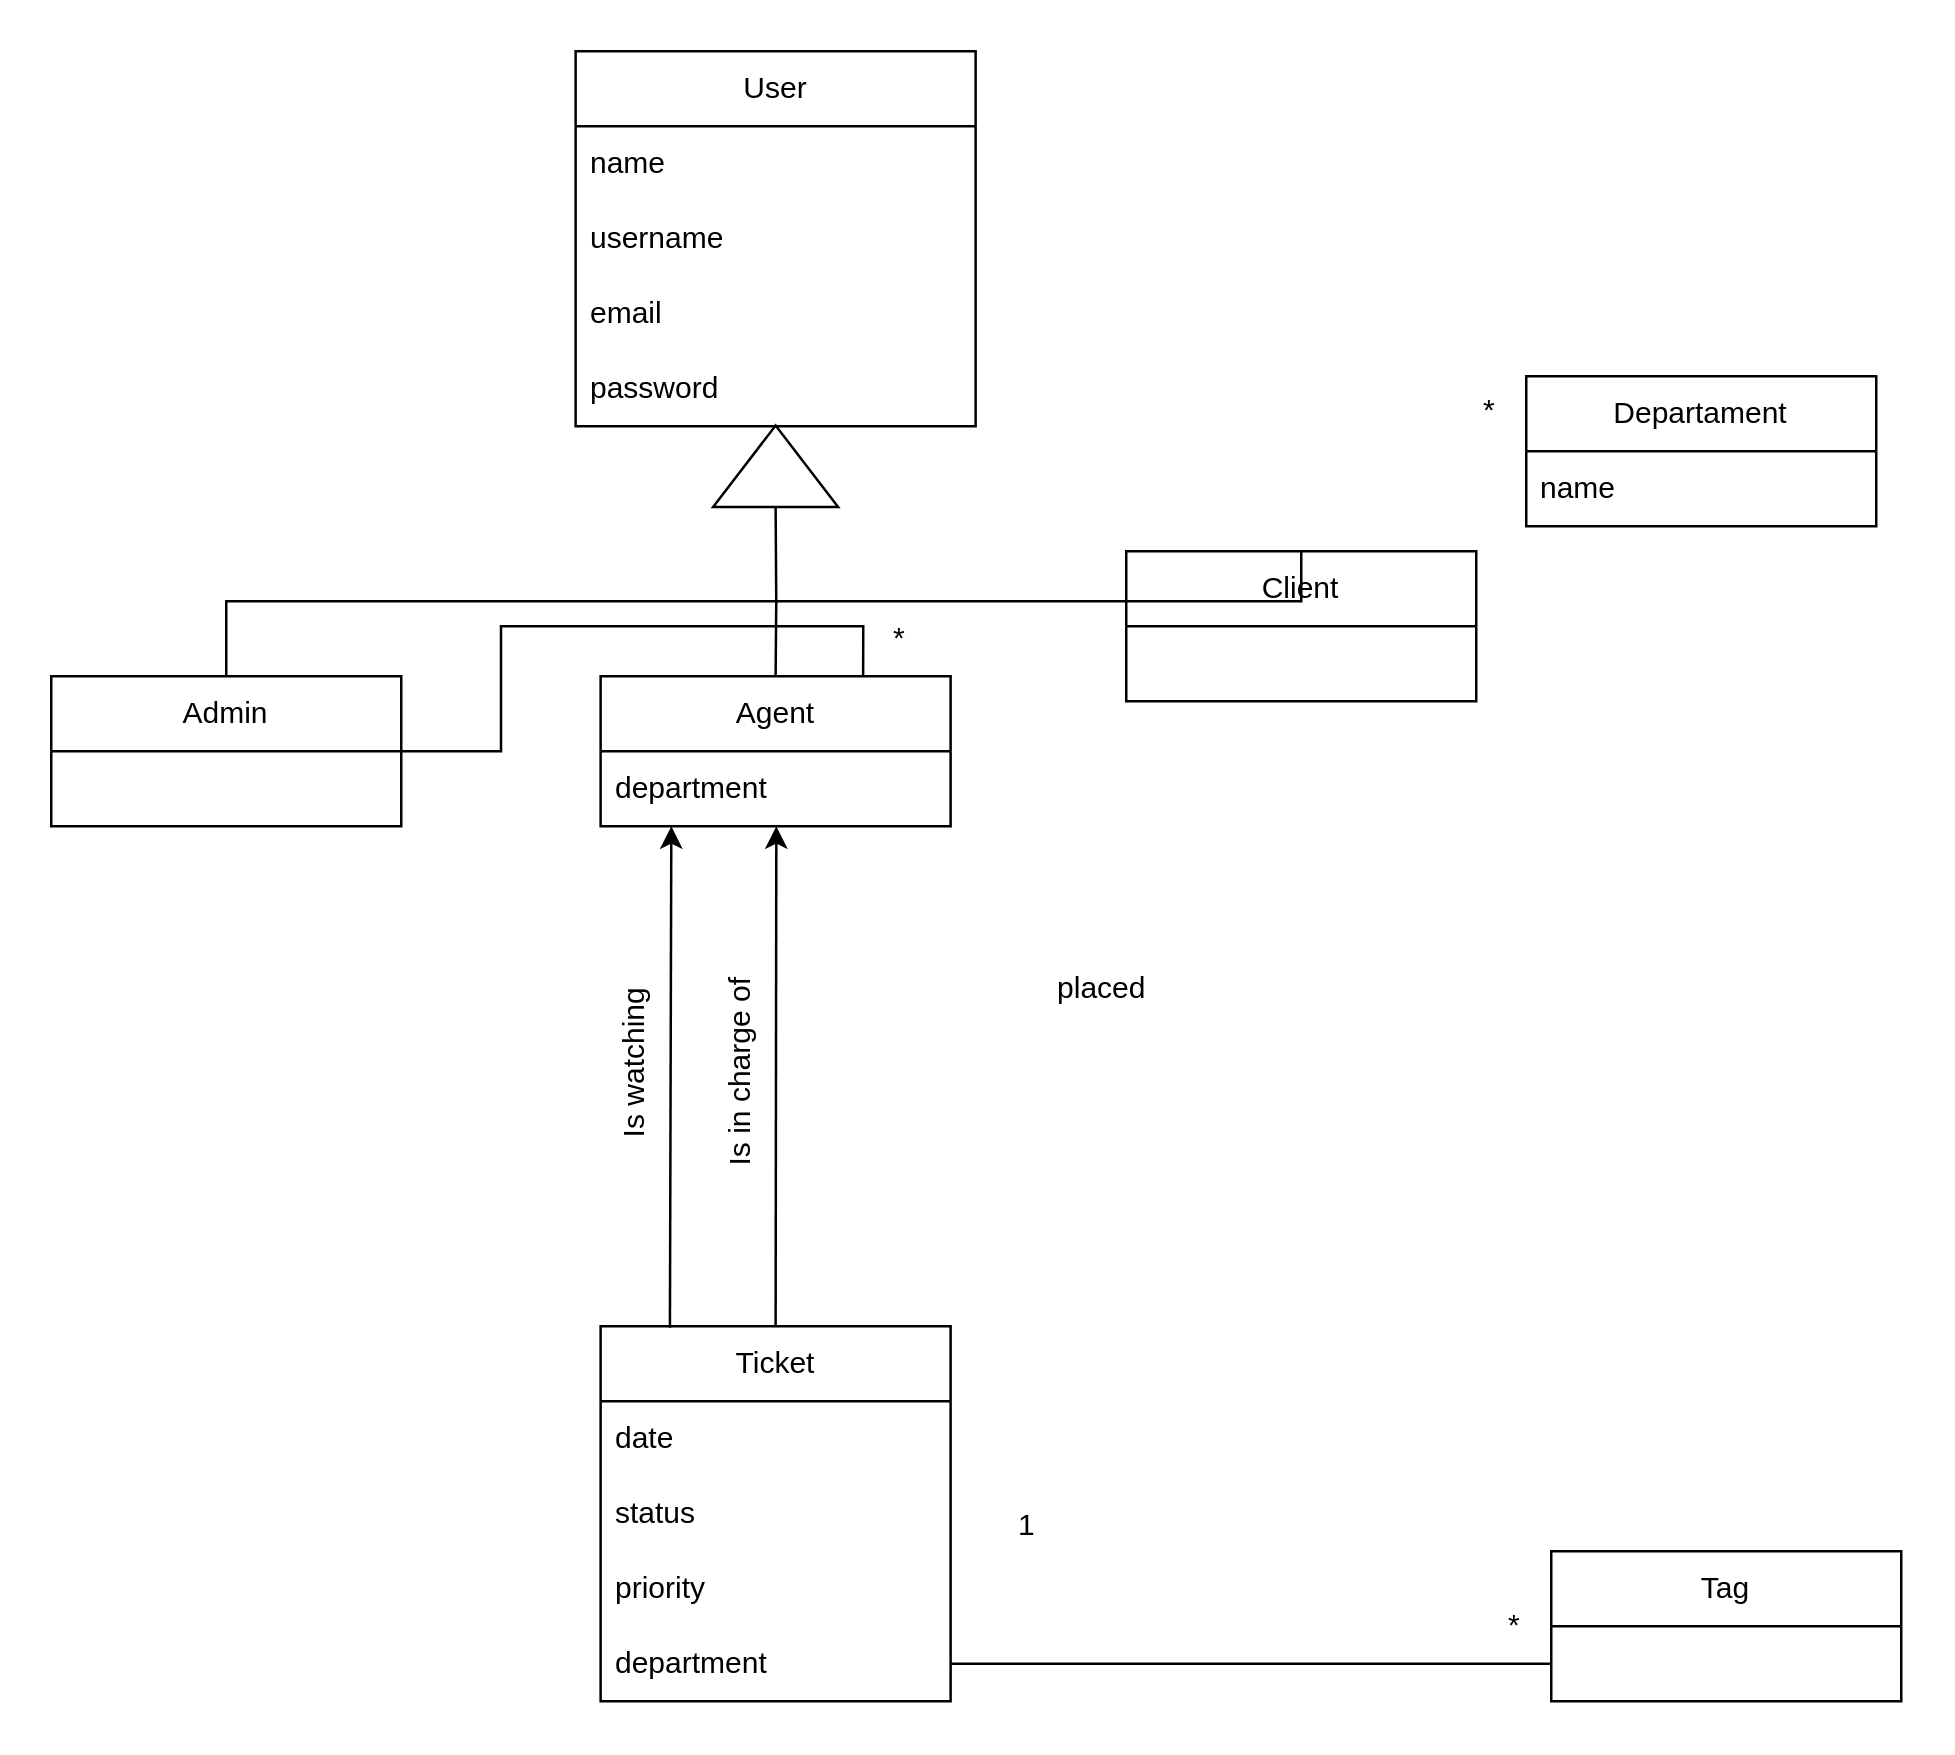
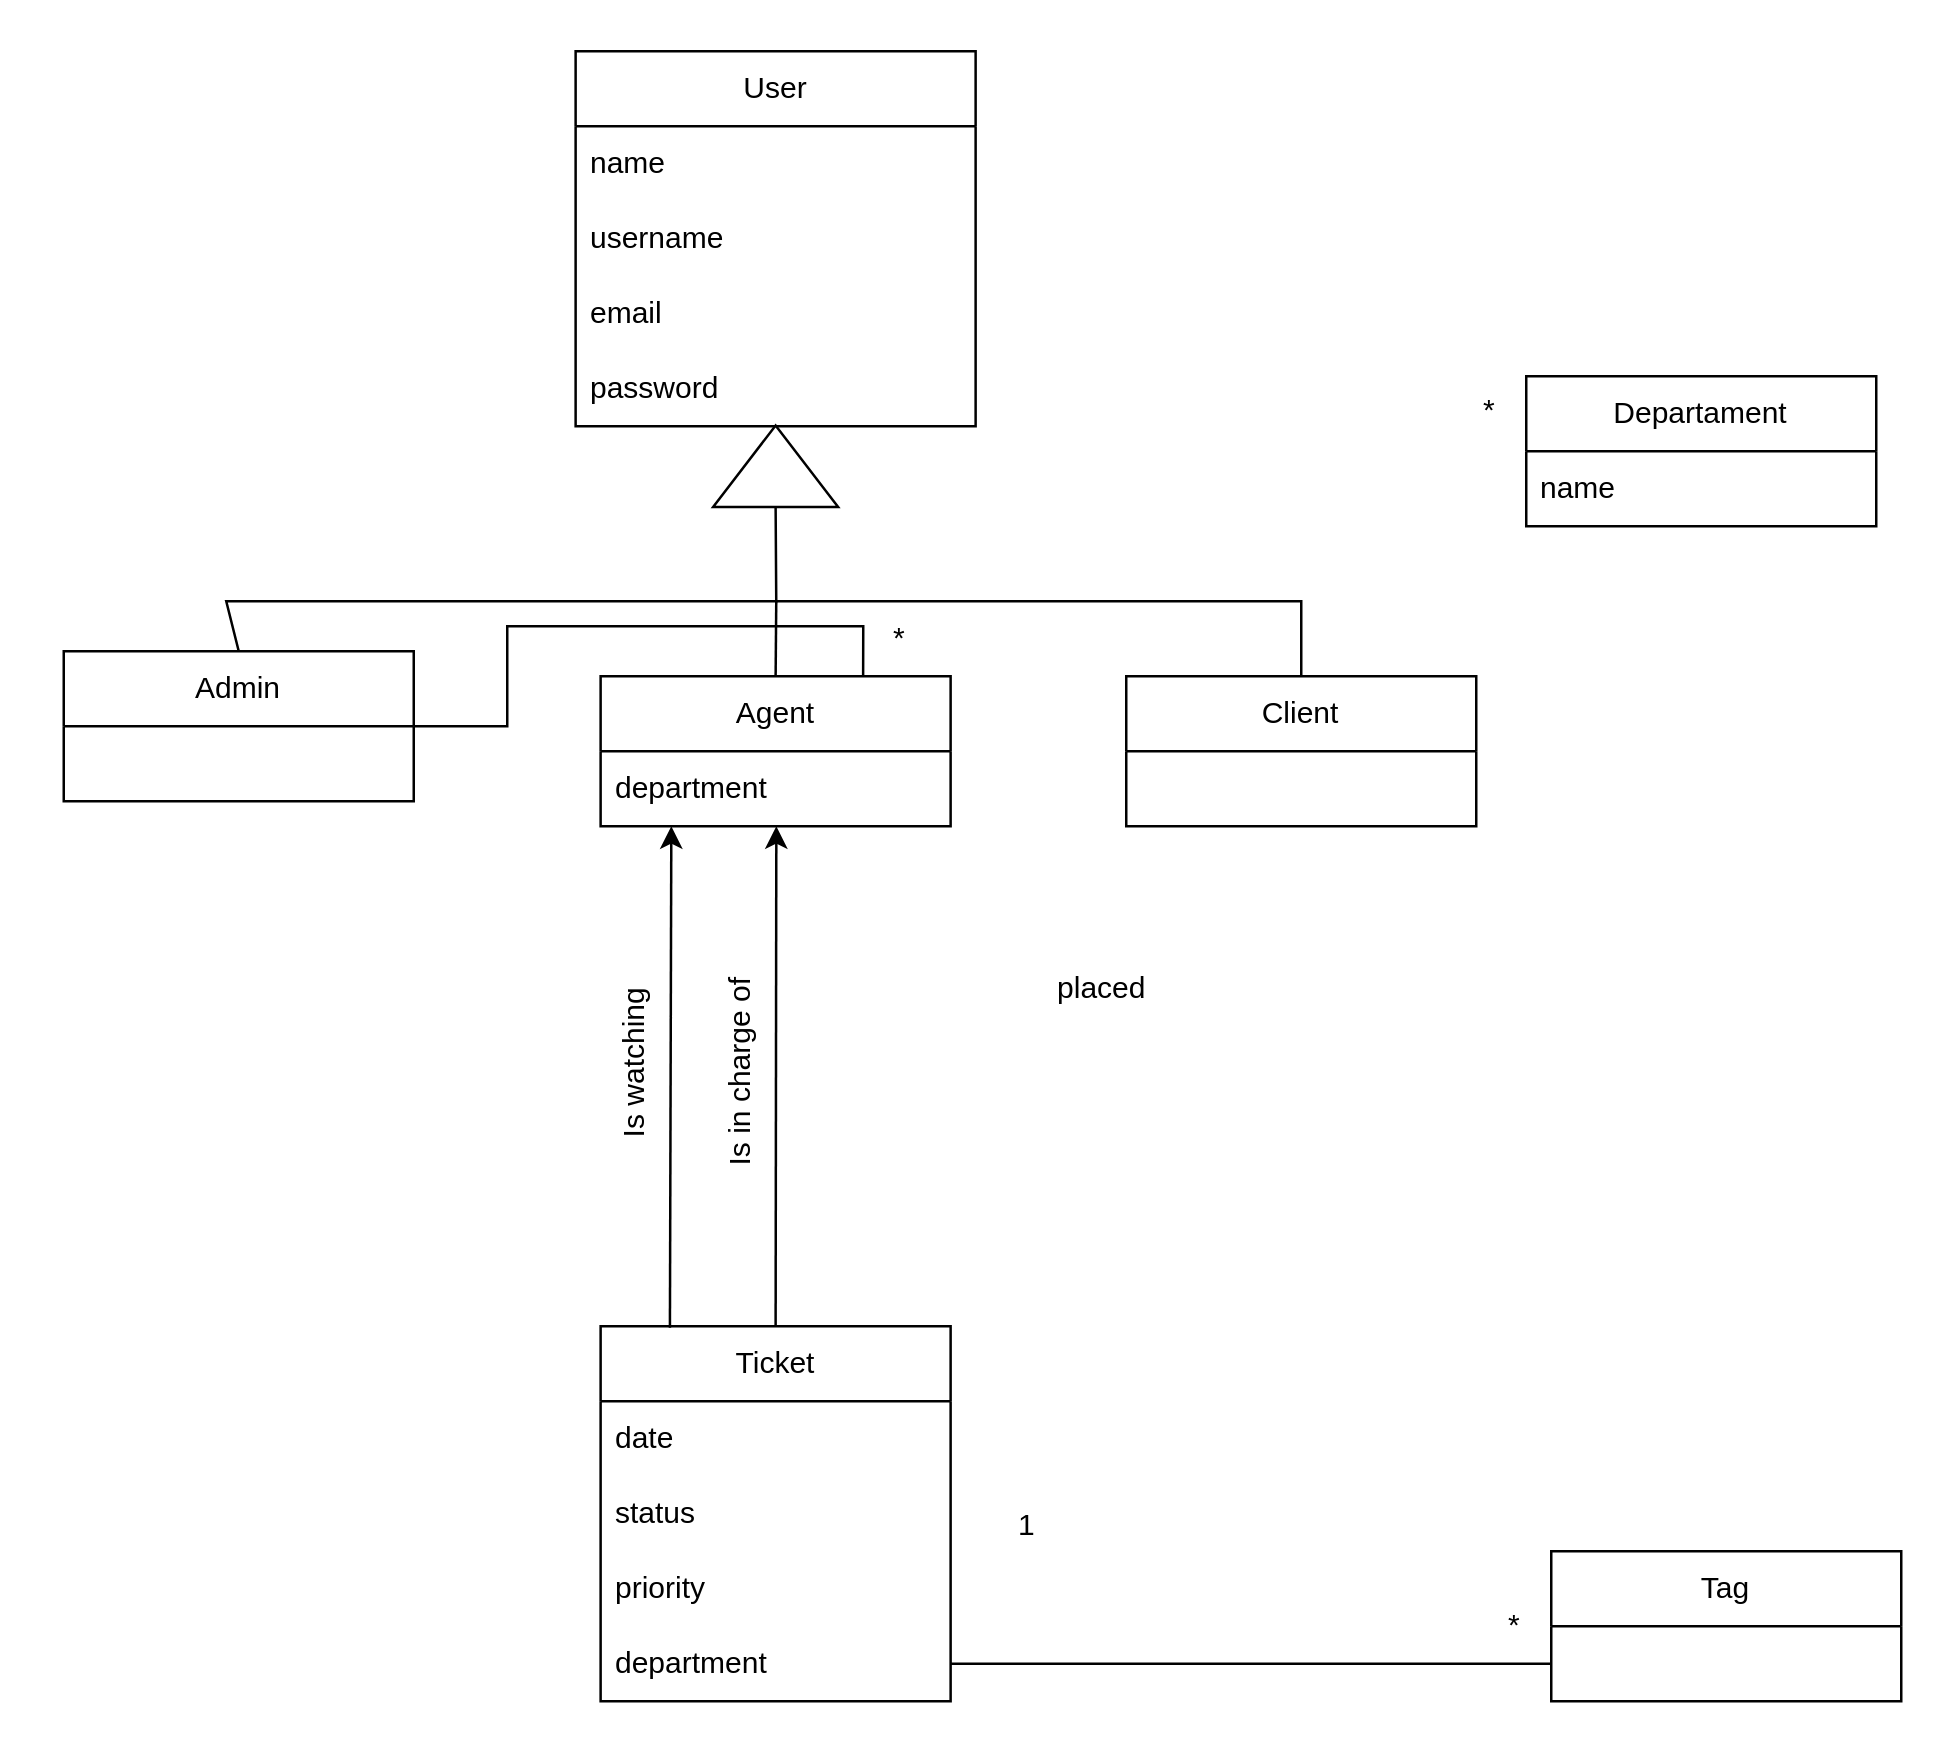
  <mxCell id="0" />
  <mxCell id="1" parent="0" />
  <mxCell id="2" style="edgeStyle=orthogonalEdgeStyle;rounded=0;orthogonalLoop=1;jettySize=auto;html=1;exitX=0.75;exitY=0;exitDx=0;exitDy=0;endArrow=none;endFill=0;" parent="1" source="3" target="5" edge="1"><mxGeometry relative="1" as="geometry" /></mxCell>
  <mxCell id="3" value="Agent" style="swimlane;fontStyle=0;childLayout=stackLayout;horizontal=1;startSize=30;horizontalStack=0;resizeParent=1;resizeParentMax=0;resizeLast=0;collapsible=1;marginBottom=0;whiteSpace=wrap;html=1;" parent="1" vertex="1"><mxGeometry x="239.75" y="270" width="140" height="60" as="geometry" /></mxCell>
  <mxCell id="4" value="department" style="text;strokeColor=none;fillColor=none;align=left;verticalAlign=middle;spacingLeft=4;spacingRight=4;overflow=hidden;points=[[0,0.5],[1,0.5]];portConstraint=eastwest;rotatable=0;whiteSpace=wrap;html=1;" parent="3" vertex="1"><mxGeometry y="30" width="140" height="30" as="geometry" /></mxCell>
- <mxCell id="5" value="Admin" style="swimlane;fontStyle=0;childLayout=stackLayout;horizontal=1;startSize=30;horizontalStack=0;resizeParent=1;resizeParentMax=0;resizeLast=0;collapsible=1;marginBottom=0;whiteSpace=wrap;html=1;" parent="1" vertex="1"><mxGeometry x="20" y="270" width="140" height="60" as="geometry" /></mxCell>
- <mxCell id="6" value="Client" style="swimlane;fontStyle=0;childLayout=stackLayout;horizontal=1;startSize=30;horizontalStack=0;resizeParent=1;resizeParentMax=0;resizeLast=0;collapsible=1;marginBottom=0;whiteSpace=wrap;html=1;" parent="1" vertex="1"><mxGeometry x="450" y="220" width="140" height="60" as="geometry" /></mxCell>
+ <mxCell id="5" value="Admin" style="swimlane;fontStyle=0;childLayout=stackLayout;horizontal=1;startSize=30;horizontalStack=0;resizeParent=1;resizeParentMax=0;resizeLast=0;collapsible=1;marginBottom=0;whiteSpace=wrap;html=1;" parent="1" vertex="1"><mxGeometry x="25" y="260" width="140" height="60" as="geometry" /></mxCell>
+ <mxCell id="6" value="Client" style="swimlane;fontStyle=0;childLayout=stackLayout;horizontal=1;startSize=30;horizontalStack=0;resizeParent=1;resizeParentMax=0;resizeLast=0;collapsible=1;marginBottom=0;whiteSpace=wrap;html=1;" parent="1" vertex="1"><mxGeometry x="450" y="270" width="140" height="60" as="geometry" /></mxCell>
  <mxCell id="7" value="User" style="swimlane;fontStyle=0;childLayout=stackLayout;horizontal=1;startSize=30;horizontalStack=0;resizeParent=1;resizeParentMax=0;resizeLast=0;collapsible=1;marginBottom=0;whiteSpace=wrap;html=1;" parent="1" vertex="1"><mxGeometry x="229.75" y="20" width="160" height="150" as="geometry" /></mxCell>
  <mxCell id="8" value="name" style="text;strokeColor=none;fillColor=none;align=left;verticalAlign=middle;spacingLeft=4;spacingRight=4;overflow=hidden;points=[[0,0.5],[1,0.5]];portConstraint=eastwest;rotatable=0;whiteSpace=wrap;html=1;" parent="7" vertex="1"><mxGeometry y="30" width="160" height="30" as="geometry" /></mxCell>
  <mxCell id="9" value="username" style="text;strokeColor=none;fillColor=none;align=left;verticalAlign=middle;spacingLeft=4;spacingRight=4;overflow=hidden;points=[[0,0.5],[1,0.5]];portConstraint=eastwest;rotatable=0;whiteSpace=wrap;html=1;" parent="7" vertex="1"><mxGeometry y="60" width="160" height="30" as="geometry" /></mxCell>
  <mxCell id="10" value="email" style="text;strokeColor=none;fillColor=none;align=left;verticalAlign=middle;spacingLeft=4;spacingRight=4;overflow=hidden;points=[[0,0.5],[1,0.5]];portConstraint=eastwest;rotatable=0;whiteSpace=wrap;html=1;" parent="7" vertex="1"><mxGeometry y="90" width="160" height="30" as="geometry" /></mxCell>
  <mxCell id="11" value="password" style="text;strokeColor=none;fillColor=none;align=left;verticalAlign=middle;spacingLeft=4;spacingRight=4;overflow=hidden;points=[[0,0.5],[1,0.5]];portConstraint=eastwest;rotatable=0;whiteSpace=wrap;html=1;" parent="7" vertex="1"><mxGeometry y="120" width="160" height="30" as="geometry" /></mxCell>
  <mxCell id="12" value="Ticket" style="swimlane;fontStyle=0;childLayout=stackLayout;horizontal=1;startSize=30;horizontalStack=0;resizeParent=1;resizeParentMax=0;resizeLast=0;collapsible=1;marginBottom=0;whiteSpace=wrap;html=1;" parent="1" vertex="1"><mxGeometry x="239.75" y="530" width="140" height="150" as="geometry" /></mxCell>
  <mxCell id="13" value="date" style="text;strokeColor=none;fillColor=none;align=left;verticalAlign=middle;spacingLeft=4;spacingRight=4;overflow=hidden;points=[[0,0.5],[1,0.5]];portConstraint=eastwest;rotatable=0;whiteSpace=wrap;html=1;" parent="12" vertex="1"><mxGeometry y="30" width="140" height="30" as="geometry" /></mxCell>
  <mxCell id="14" value="status" style="text;strokeColor=none;fillColor=none;align=left;verticalAlign=middle;spacingLeft=4;spacingRight=4;overflow=hidden;points=[[0,0.5],[1,0.5]];portConstraint=eastwest;rotatable=0;whiteSpace=wrap;html=1;" parent="12" vertex="1"><mxGeometry y="60" width="140" height="30" as="geometry" /></mxCell>
  <mxCell id="15" value="priority" style="text;strokeColor=none;fillColor=none;align=left;verticalAlign=middle;spacingLeft=4;spacingRight=4;overflow=hidden;points=[[0,0.5],[1,0.5]];portConstraint=eastwest;rotatable=0;whiteSpace=wrap;html=1;" parent="12" vertex="1"><mxGeometry y="90" width="140" height="30" as="geometry" /></mxCell>
  <mxCell id="16" value="department" style="text;strokeColor=none;fillColor=none;align=left;verticalAlign=middle;spacingLeft=4;spacingRight=4;overflow=hidden;points=[[0,0.5],[1,0.5]];portConstraint=eastwest;rotatable=0;whiteSpace=wrap;html=1;" parent="12" vertex="1"><mxGeometry y="120" width="140" height="30" as="geometry" /></mxCell>
  <mxCell id="17" value="Departament" style="swimlane;fontStyle=0;childLayout=stackLayout;horizontal=1;startSize=30;horizontalStack=0;resizeParent=1;resizeParentMax=0;resizeLast=0;collapsible=1;marginBottom=0;whiteSpace=wrap;html=1;" parent="1" vertex="1"><mxGeometry x="610" y="150" width="140" height="60" as="geometry" /></mxCell>
  <mxCell id="18" value="name" style="text;strokeColor=none;fillColor=none;align=left;verticalAlign=middle;spacingLeft=4;spacingRight=4;overflow=hidden;points=[[0,0.5],[1,0.5]];portConstraint=eastwest;rotatable=0;whiteSpace=wrap;html=1;" vertex="1" parent="17"><mxGeometry y="30" width="140" height="30" as="geometry" /></mxCell>
  <mxCell id="19" value="" style="triangle;whiteSpace=wrap;html=1;rotation=-90;" parent="1" vertex="1"><mxGeometry x="293.44" y="161" width="32.62" height="50" as="geometry" /></mxCell>
  <mxCell id="20" value="" style="endArrow=none;html=1;rounded=0;entryX=0;entryY=0.5;entryDx=0;entryDy=0;exitX=0.5;exitY=0;exitDx=0;exitDy=0;" parent="1" source="5" target="19" edge="1"><mxGeometry width="50" height="50" relative="1" as="geometry"><mxPoint x="130" y="250" as="sourcePoint" /><mxPoint x="180" y="200" as="targetPoint" /><Array as="points"><mxPoint x="90" y="240" /><mxPoint x="310" y="240" /></Array></mxGeometry></mxCell>
  <mxCell id="21" value="" style="endArrow=none;html=1;rounded=0;exitX=0.5;exitY=0;exitDx=0;exitDy=0;" parent="1" source="3" edge="1"><mxGeometry width="50" height="50" relative="1" as="geometry"><mxPoint x="430" y="310" as="sourcePoint" /><mxPoint x="310" y="240" as="targetPoint" /></mxGeometry></mxCell>
  <mxCell id="22" value="" style="endArrow=none;html=1;rounded=0;exitX=0.5;exitY=0;exitDx=0;exitDy=0;" parent="1" source="6" edge="1"><mxGeometry width="50" height="50" relative="1" as="geometry"><mxPoint x="440" y="320" as="sourcePoint" /><mxPoint x="310" y="240" as="targetPoint" /><Array as="points"><mxPoint x="520" y="240" /></Array></mxGeometry></mxCell>
  <mxCell id="23" value="*" style="text;html=1;align=center;verticalAlign=middle;resizable=0;points=[];autosize=1;strokeColor=none;fillColor=none;" parent="1" vertex="1"><mxGeometry x="344" y="240" width="30" height="30" as="geometry" /></mxCell>
  <mxCell id="24" value="*" style="text;html=1;align=center;verticalAlign=middle;resizable=0;points=[];autosize=1;strokeColor=none;fillColor=none;" parent="1" vertex="1"><mxGeometry x="580" y="148.95" width="30" height="30" as="geometry" /></mxCell>
  <mxCell id="25" value="Tag" style="swimlane;fontStyle=0;childLayout=stackLayout;horizontal=1;startSize=30;horizontalStack=0;resizeParent=1;resizeParentMax=0;resizeLast=0;collapsible=1;marginBottom=0;whiteSpace=wrap;html=1;" vertex="1" parent="1"><mxGeometry x="620" y="620" width="140" height="60" as="geometry" /></mxCell>
  <mxCell id="26" value="" style="endArrow=none;html=1;rounded=0;exitX=1;exitY=0.5;exitDx=0;exitDy=0;entryX=0;entryY=0.75;entryDx=0;entryDy=0;" edge="1" parent="1" source="16" target="25"><mxGeometry width="50" height="50" relative="1" as="geometry"><mxPoint x="560" y="530" as="sourcePoint" /><mxPoint x="610" y="480" as="targetPoint" /></mxGeometry></mxCell>
  <mxCell id="27" value="1&lt;br&gt;" style="text;html=1;align=center;verticalAlign=middle;resizable=0;points=[];autosize=1;strokeColor=none;fillColor=none;" vertex="1" parent="1"><mxGeometry x="394.75" y="595" width="30" height="30" as="geometry" /></mxCell>
  <mxCell id="28" value="*" style="text;html=1;align=center;verticalAlign=middle;resizable=0;points=[];autosize=1;strokeColor=none;fillColor=none;" vertex="1" parent="1"><mxGeometry x="590" y="635" width="30" height="30" as="geometry" /></mxCell>
  <mxCell id="29" value="" style="endArrow=classic;html=1;rounded=0;entryX=0.502;entryY=1;entryDx=0;entryDy=0;entryPerimeter=0;exitX=0.5;exitY=0;exitDx=0;exitDy=0;endFill=1;" edge="1" parent="1" source="12" target="4"><mxGeometry width="50" height="50" relative="1" as="geometry"><mxPoint x="320" y="410" as="sourcePoint" /><mxPoint x="370" y="360" as="targetPoint" /></mxGeometry></mxCell>
  <mxCell id="30" value="" style="endArrow=classic;html=1;rounded=0;entryX=0.202;entryY=1;entryDx=0;entryDy=0;entryPerimeter=0;exitX=0.198;exitY=0.004;exitDx=0;exitDy=0;exitPerimeter=0;endFill=1;" edge="1" parent="1" source="12" target="4"><mxGeometry width="50" height="50" relative="1" as="geometry"><mxPoint x="210" y="530" as="sourcePoint" /><mxPoint x="210" y="330" as="targetPoint" /></mxGeometry></mxCell>
  <mxCell id="31" value="Is watching" style="text;html=1;align=center;verticalAlign=middle;resizable=0;points=[];autosize=1;strokeColor=none;fillColor=none;rotation=-90;" vertex="1" parent="1"><mxGeometry x="213.44" y="410" width="80" height="30" as="geometry" /></mxCell>
  <mxCell id="32" value="Is in charge of" style="text;html=1;align=center;verticalAlign=middle;resizable=0;points=[];autosize=1;strokeColor=none;fillColor=none;rotation=-90;" vertex="1" parent="1"><mxGeometry x="246" y="414" width="100" height="30" as="geometry" /></mxCell>
  <mxCell id="33" value="placed" style="text;html=1;align=center;verticalAlign=middle;resizable=0;points=[];autosize=1;strokeColor=none;fillColor=none;rotation=0;" vertex="1" parent="1"><mxGeometry x="409.75" y="380" width="60" height="30" as="geometry" /></mxCell>
